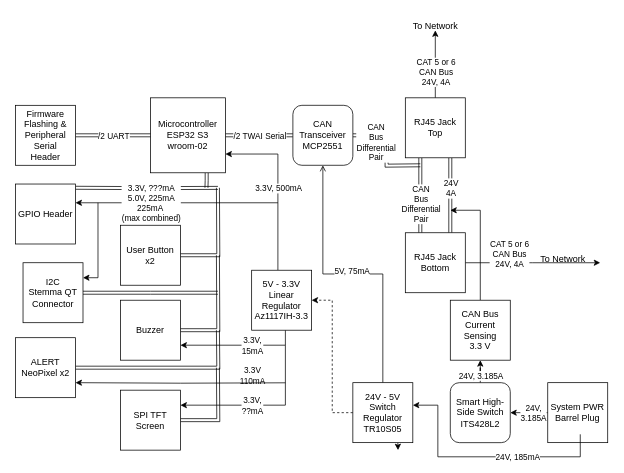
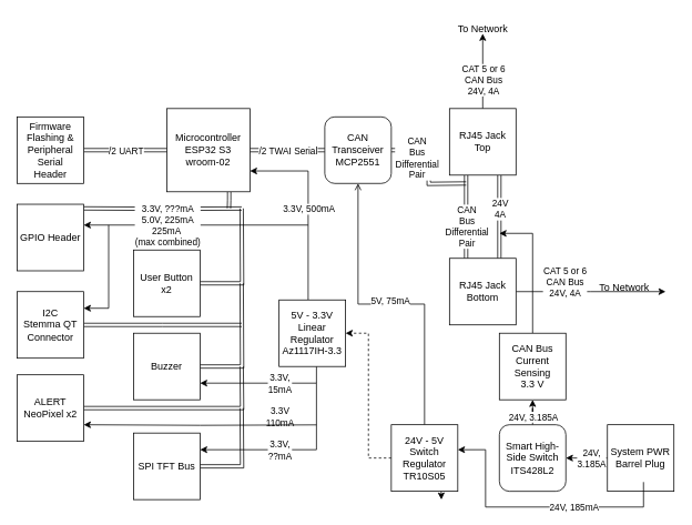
  <mxCell id="0" />
  <mxCell id="1" parent="0" />
  <mxCell id="2" style="edgeStyle=orthogonalEdgeStyle;rounded=0;orthogonalLoop=1;jettySize=auto;html=1;exitX=1;exitY=0.25;exitDx=0;exitDy=0;shape=link;" edge="1" parent="1"><mxGeometry relative="1" as="geometry"><mxPoint x="290" y="250.143" as="targetPoint" /><mxPoint x="100" y="250" as="sourcePoint" /></mxGeometry></mxCell>
  <mxCell id="3" style="edgeStyle=orthogonalEdgeStyle;rounded=0;orthogonalLoop=1;jettySize=auto;html=1;exitX=0.25;exitY=1;exitDx=0;exitDy=0;entryX=0.25;entryY=0;entryDx=0;entryDy=0;shape=link;" parent="1" source="9" target="11" edge="1"><mxGeometry relative="1" as="geometry" /></mxCell>
  <mxCell id="4" value="CAN&lt;div&gt;Bus&lt;/div&gt;&lt;div&gt;Differential&lt;br&gt;&lt;/div&gt;&lt;div&gt;Pair&lt;/div&gt;" style="edgeLabel;html=1;align=center;verticalAlign=middle;resizable=0;points=[];" parent="3" vertex="1" connectable="0"><mxGeometry x="-0.15" y="-2" relative="1" as="geometry"><mxPoint x="2" y="18" as="offset" /></mxGeometry></mxCell>
  <mxCell id="5" style="edgeStyle=orthogonalEdgeStyle;rounded=0;orthogonalLoop=1;jettySize=auto;html=1;exitX=0.75;exitY=1;exitDx=0;exitDy=0;entryX=0.75;entryY=0;entryDx=0;entryDy=0;shape=link;" parent="1" source="9" target="11" edge="1"><mxGeometry relative="1" as="geometry" /></mxCell>
  <mxCell id="6" value="24V&lt;div&gt;4A&lt;/div&gt;" style="edgeLabel;html=1;align=center;verticalAlign=middle;resizable=0;points=[];" parent="5" vertex="1" connectable="0"><mxGeometry x="-0.293" relative="1" as="geometry"><mxPoint y="5" as="offset" /></mxGeometry></mxCell>
  <mxCell id="7" style="edgeStyle=orthogonalEdgeStyle;rounded=0;orthogonalLoop=1;jettySize=auto;html=1;" parent="1" source="9" edge="1"><mxGeometry relative="1" as="geometry"><mxPoint x="580" y="40" as="targetPoint" /></mxGeometry></mxCell>
  <mxCell id="8" value="CAT 5 or 6&lt;div&gt;CAN Bus&lt;/div&gt;&lt;div&gt;24V, 4A&lt;/div&gt;" style="edgeLabel;html=1;align=center;verticalAlign=middle;resizable=0;points=[];" parent="7" vertex="1" connectable="0"><mxGeometry x="-0.097" y="-1" relative="1" as="geometry"><mxPoint x="-1" y="6" as="offset" /></mxGeometry></mxCell>
  <mxCell id="9" value="RJ45 Jack&lt;div&gt;Top&lt;/div&gt;" style="whiteSpace=wrap;html=1;aspect=fixed;" parent="1" vertex="1"><mxGeometry x="540" y="130" width="80" height="80" as="geometry" /></mxCell>
  <mxCell id="10" style="edgeStyle=orthogonalEdgeStyle;rounded=0;orthogonalLoop=1;jettySize=auto;html=1;" parent="1" source="11" edge="1"><mxGeometry relative="1" as="geometry"><mxPoint x="800" y="350" as="targetPoint" /></mxGeometry></mxCell>
  <mxCell id="11" value="RJ45 Jack&lt;div&gt;Bottom&lt;/div&gt;" style="whiteSpace=wrap;html=1;aspect=fixed;" parent="1" vertex="1"><mxGeometry x="540" y="310" width="80" height="80" as="geometry" /></mxCell>
  <mxCell id="12" value="To Network" style="text;html=1;align=center;verticalAlign=middle;resizable=0;points=[];autosize=1;strokeColor=none;fillColor=none;" parent="1" vertex="1"><mxGeometry x="540" y="20" width="80" height="30" as="geometry" /></mxCell>
  <mxCell id="13" value="To Network" style="text;html=1;align=center;verticalAlign=middle;resizable=0;points=[];autosize=1;strokeColor=none;fillColor=none;" parent="1" vertex="1"><mxGeometry x="710" y="330" width="80" height="30" as="geometry" /></mxCell>
  <mxCell id="14" value="CAT 5 or 6&lt;div&gt;CAN Bus&lt;/div&gt;&lt;div&gt;24V, 4A&lt;/div&gt;" style="edgeLabel;html=1;align=center;verticalAlign=middle;resizable=0;points=[];" parent="1" vertex="1" connectable="0"><mxGeometry x="680" y="330.002" as="geometry"><mxPoint x="-2" y="8" as="offset" /></mxGeometry></mxCell>
  <mxCell id="15" style="edgeStyle=orthogonalEdgeStyle;rounded=0;orthogonalLoop=1;jettySize=auto;html=1;entryX=0;entryY=0.5;entryDx=0;entryDy=0;shape=link;" parent="1" source="18" target="20" edge="1"><mxGeometry relative="1" as="geometry" /></mxCell>
  <mxCell id="16" value="/2 TWAI Serial" style="edgeLabel;html=1;align=center;verticalAlign=middle;resizable=0;points=[];" parent="15" vertex="1" connectable="0"><mxGeometry x="0.193" relative="1" as="geometry"><mxPoint x="-9" as="offset" /></mxGeometry></mxCell>
  <mxCell id="17" style="edgeStyle=orthogonalEdgeStyle;rounded=0;orthogonalLoop=1;jettySize=auto;html=1;exitX=0.75;exitY=1;exitDx=0;exitDy=0;shape=link;" edge="1" parent="1" source="18"><mxGeometry relative="1" as="geometry"><mxPoint x="274.714" y="250" as="targetPoint" /><Array as="points"><mxPoint x="275" y="240" /><mxPoint x="275" y="240" /></Array></mxGeometry></mxCell>
  <mxCell id="18" value="&lt;div&gt;Microcontroller&lt;/div&gt;ESP32 S3&lt;div&gt;wroom-02&lt;/div&gt;" style="whiteSpace=wrap;html=1;aspect=fixed;" parent="1" vertex="1"><mxGeometry x="200" y="130" width="100" height="100" as="geometry" /></mxCell>
  <mxCell id="19" style="edgeStyle=orthogonalEdgeStyle;rounded=0;orthogonalLoop=1;jettySize=auto;html=1;shape=link;" edge="1" parent="1" source="20"><mxGeometry relative="1" as="geometry"><mxPoint x="560" y="220" as="targetPoint" /></mxGeometry></mxCell>
  <mxCell id="20" value="CAN Transceiver&lt;div&gt;MCP2551&lt;/div&gt;" style="whiteSpace=wrap;html=1;aspect=fixed;rounded=1;" parent="1" vertex="1"><mxGeometry x="390" y="140" width="80" height="80" as="geometry" /></mxCell>
  <mxCell id="21" style="edgeStyle=orthogonalEdgeStyle;rounded=0;orthogonalLoop=1;jettySize=auto;html=1;entryX=1;entryY=0.5;entryDx=0;entryDy=0;dashed=1;" edge="1" parent="1" source="25" target="29"><mxGeometry relative="1" as="geometry" /></mxCell>
  <mxCell id="22" style="edgeStyle=orthogonalEdgeStyle;rounded=0;orthogonalLoop=1;jettySize=auto;html=1;entryX=0.5;entryY=1;entryDx=0;entryDy=0;endArrow=open;" edge="1" parent="1" source="25" target="20"><mxGeometry relative="1" as="geometry" /></mxCell>
  <mxCell id="23" value="5V, 75mA" style="edgeLabel;html=1;align=center;verticalAlign=middle;resizable=0;points=[];" vertex="1" connectable="0" parent="22"><mxGeometry x="0.065" relative="1" as="geometry"><mxPoint x="10" y="-5" as="offset" /></mxGeometry></mxCell>
  <mxCell id="24" style="edgeStyle=orthogonalEdgeStyle;rounded=0;orthogonalLoop=1;jettySize=auto;html=1;exitX=0.75;exitY=1;exitDx=0;exitDy=0;" edge="1" parent="1" source="25"><mxGeometry relative="1" as="geometry"><mxPoint x="530.273" y="600" as="targetPoint" /></mxGeometry></mxCell>
  <mxCell id="25" value="24V - 5V&lt;div&gt;Switch Regulator&lt;/div&gt;&lt;div&gt;TR10S05&lt;/div&gt;" style="whiteSpace=wrap;html=1;aspect=fixed;" parent="1" vertex="1"><mxGeometry x="470" y="510" width="80" height="80" as="geometry" /></mxCell>
  <mxCell id="26" style="edgeStyle=orthogonalEdgeStyle;rounded=0;orthogonalLoop=1;jettySize=auto;html=1;entryX=1;entryY=0.75;entryDx=0;entryDy=0;" edge="1" parent="1" source="29" target="18"><mxGeometry relative="1" as="geometry"><Array as="points"><mxPoint x="370" y="205" /></Array></mxGeometry></mxCell>
  <mxCell id="27" value="3.3V, 500mA" style="edgeLabel;html=1;align=center;verticalAlign=middle;resizable=0;points=[];" vertex="1" connectable="0" parent="26"><mxGeometry x="-0.5" relative="1" as="geometry"><mxPoint y="-54" as="offset" /></mxGeometry></mxCell>
  <mxCell id="28" style="edgeStyle=orthogonalEdgeStyle;rounded=0;orthogonalLoop=1;jettySize=auto;html=1;entryX=1;entryY=0.75;entryDx=0;entryDy=0;" edge="1" parent="1" source="29" target="45"><mxGeometry relative="1" as="geometry"><Array as="points"><mxPoint x="380" y="460" /></Array></mxGeometry></mxCell>
  <mxCell id="29" value="5V - 3.3V&lt;div&gt;Linear&lt;/div&gt;&lt;div&gt;Regulator&lt;/div&gt;&lt;div&gt;Az1117IH-3.3&lt;br&gt;&lt;/div&gt;" style="whiteSpace=wrap;html=1;aspect=fixed;" parent="1" vertex="1"><mxGeometry x="335" y="360" width="80" height="80" as="geometry" /></mxCell>
  <mxCell id="30" style="edgeStyle=orthogonalEdgeStyle;rounded=0;orthogonalLoop=1;jettySize=auto;html=1;entryX=0;entryY=0.5;entryDx=0;entryDy=0;shape=link;" parent="1" source="32" target="18" edge="1"><mxGeometry relative="1" as="geometry" /></mxCell>
  <mxCell id="31" value="/2 UART" style="edgeLabel;html=1;align=center;verticalAlign=middle;resizable=0;points=[];" parent="30" vertex="1" connectable="0"><mxGeometry x="0.006" relative="1" as="geometry"><mxPoint as="offset" /></mxGeometry></mxCell>
  <mxCell id="32" value="&lt;div&gt;Firmware Flashing &amp;amp; Peripheral Serial&lt;/div&gt;&lt;div&gt;Header&lt;/div&gt;" style="whiteSpace=wrap;html=1;aspect=fixed;" parent="1" vertex="1"><mxGeometry x="20" y="140" width="80" height="80" as="geometry" /></mxCell>
  <mxCell id="33" style="edgeStyle=orthogonalEdgeStyle;rounded=0;orthogonalLoop=1;jettySize=auto;html=1;" edge="1" parent="1"><mxGeometry relative="1" as="geometry"><mxPoint x="100" y="270" as="targetPoint" /><mxPoint x="370" y="270" as="sourcePoint" /></mxGeometry></mxCell>
  <mxCell id="34" value="3.3V, ???mA&lt;div&gt;5.0V, 225mA&lt;br&gt;&lt;div&gt;&lt;div&gt;225mA&amp;nbsp;&lt;/div&gt;&lt;div&gt;(max combined)&lt;/div&gt;&lt;/div&gt;&lt;/div&gt;" style="edgeLabel;html=1;align=center;verticalAlign=middle;resizable=0;points=[];" vertex="1" connectable="0" parent="33"><mxGeometry x="0.258" relative="1" as="geometry"><mxPoint as="offset" /></mxGeometry></mxCell>
  <mxCell id="35" value="&lt;div&gt;GPIO Header&lt;/div&gt;" style="whiteSpace=wrap;html=1;aspect=fixed;" parent="1" vertex="1"><mxGeometry x="20" y="245" width="80" height="80" as="geometry" /></mxCell>
  <mxCell id="36" style="edgeStyle=orthogonalEdgeStyle;rounded=0;orthogonalLoop=1;jettySize=auto;html=1;shape=link;" edge="1" parent="1" source="38"><mxGeometry relative="1" as="geometry"><mxPoint x="290" y="390" as="targetPoint" /></mxGeometry></mxCell>
  <mxCell id="37" style="edgeStyle=orthogonalEdgeStyle;rounded=0;orthogonalLoop=1;jettySize=auto;html=1;exitX=1;exitY=0.25;exitDx=0;exitDy=0;entryX=1;entryY=0.25;entryDx=0;entryDy=0;" edge="1" parent="1" target="38"><mxGeometry relative="1" as="geometry"><mxPoint x="130" y="270" as="sourcePoint" /><Array as="points"><mxPoint x="130" y="370" /></Array></mxGeometry></mxCell>
- <mxCell id="38" value="&lt;div&gt;I2C&lt;/div&gt;&lt;div&gt;Stemma QT&lt;/div&gt;&lt;div&gt;Connector&lt;/div&gt;" style="whiteSpace=wrap;html=1;aspect=fixed;" parent="1" vertex="1"><mxGeometry x="30" y="350" width="80" height="80" as="geometry" /></mxCell>
+ <mxCell id="38" value="&lt;div&gt;I2C&lt;/div&gt;&lt;div&gt;Stemma QT&lt;/div&gt;&lt;div&gt;Connector&lt;/div&gt;" style="whiteSpace=wrap;html=1;aspect=fixed;" parent="1" vertex="1"><mxGeometry x="20" y="350" width="80" height="80" as="geometry" /></mxCell>
  <mxCell id="39" style="edgeStyle=orthogonalEdgeStyle;rounded=0;orthogonalLoop=1;jettySize=auto;html=1;shape=link;" edge="1" parent="1" source="42"><mxGeometry relative="1" as="geometry"><mxPoint x="290" y="440" as="targetPoint" /></mxGeometry></mxCell>
  <mxCell id="40" value="3.3V&lt;div&gt;110mA&lt;/div&gt;" style="edgeLabel;html=1;align=center;verticalAlign=middle;resizable=0;points=[];" vertex="1" connectable="0" parent="39"><mxGeometry x="-0.759" y="3" relative="1" as="geometry"><mxPoint x="206" y="13" as="offset" /></mxGeometry></mxCell>
  <mxCell id="41" style="edgeStyle=orthogonalEdgeStyle;rounded=0;orthogonalLoop=1;jettySize=auto;html=1;exitX=1;exitY=0.75;exitDx=0;exitDy=0;entryX=1;entryY=0.75;entryDx=0;entryDy=0;" edge="1" parent="1" target="42"><mxGeometry relative="1" as="geometry"><mxPoint x="380" y="510.182" as="sourcePoint" /></mxGeometry></mxCell>
  <mxCell id="42" value="ALERT&lt;div&gt;NeoPixel x2&lt;/div&gt;" style="whiteSpace=wrap;html=1;aspect=fixed;" parent="1" vertex="1"><mxGeometry x="20" y="450" width="80" height="80" as="geometry" /></mxCell>
  <mxCell id="43" style="edgeStyle=orthogonalEdgeStyle;rounded=0;orthogonalLoop=1;jettySize=auto;html=1;shape=link;" edge="1" parent="1" source="45"><mxGeometry relative="1" as="geometry"><mxPoint x="290" y="340" as="targetPoint" /></mxGeometry></mxCell>
  <mxCell id="44" value="3.3V,&lt;div&gt;15mA&lt;/div&gt;" style="edgeLabel;html=1;align=center;verticalAlign=middle;resizable=0;points=[];" vertex="1" connectable="0" parent="43"><mxGeometry x="-0.71" y="-2" relative="1" as="geometry"><mxPoint x="73" y="18" as="offset" /></mxGeometry></mxCell>
  <mxCell id="45" value="Buzzer" style="whiteSpace=wrap;html=1;aspect=fixed;" parent="1" vertex="1"><mxGeometry x="160" y="400" width="80" height="80" as="geometry" /></mxCell>
  <mxCell id="46" style="edgeStyle=orthogonalEdgeStyle;rounded=0;orthogonalLoop=1;jettySize=auto;html=1;entryX=1;entryY=0.5;entryDx=0;entryDy=0;" edge="1" parent="1" source="48" target="55"><mxGeometry relative="1" as="geometry" /></mxCell>
  <mxCell id="47" value="24V,&lt;div&gt;3.185A&lt;/div&gt;" style="edgeLabel;html=1;align=center;verticalAlign=middle;resizable=0;points=[];" vertex="1" connectable="0" parent="46"><mxGeometry x="0.203" relative="1" as="geometry"><mxPoint x="10" as="offset" /></mxGeometry></mxCell>
  <mxCell id="48" value="System PWR Barrel Plug" style="whiteSpace=wrap;html=1;aspect=fixed;" parent="1" vertex="1"><mxGeometry x="730" y="510" width="80" height="80" as="geometry" /></mxCell>
  <mxCell id="49" style="edgeStyle=orthogonalEdgeStyle;rounded=0;orthogonalLoop=1;jettySize=auto;html=1;" edge="1" parent="1" source="50"><mxGeometry relative="1" as="geometry"><mxPoint x="600" y="280" as="targetPoint" /><Array as="points"><mxPoint x="640" y="280" /></Array></mxGeometry></mxCell>
  <mxCell id="50" value="CAN Bus Current Sensing&lt;div&gt;3.3 V&lt;/div&gt;" style="whiteSpace=wrap;html=1;aspect=fixed;" parent="1" vertex="1"><mxGeometry x="600" y="400" width="80" height="80" as="geometry" /></mxCell>
  <mxCell id="51" style="edgeStyle=orthogonalEdgeStyle;rounded=0;orthogonalLoop=1;jettySize=auto;html=1;shape=link;" edge="1" parent="1" source="52"><mxGeometry relative="1" as="geometry"><mxPoint x="290" y="250" as="targetPoint" /></mxGeometry></mxCell>
  <mxCell id="52" value="User Button&lt;div&gt;x2&lt;/div&gt;" style="whiteSpace=wrap;html=1;aspect=fixed;" parent="1" vertex="1"><mxGeometry x="160" y="300" width="80" height="80" as="geometry" /></mxCell>
  <mxCell id="53" style="edgeStyle=orthogonalEdgeStyle;rounded=0;orthogonalLoop=1;jettySize=auto;html=1;entryX=0.5;entryY=1;entryDx=0;entryDy=0;" edge="1" parent="1" source="55" target="50"><mxGeometry relative="1" as="geometry" /></mxCell>
  <mxCell id="54" value="24V, 3.185A" style="edgeLabel;html=1;align=center;verticalAlign=middle;resizable=0;points=[];" vertex="1" connectable="0" parent="53"><mxGeometry x="0.636" y="1" relative="1" as="geometry"><mxPoint x="1" y="11" as="offset" /></mxGeometry></mxCell>
  <mxCell id="55" value="Smart High-Side Switch&lt;div&gt;ITS428L2&lt;/div&gt;" style="whiteSpace=wrap;html=1;aspect=fixed;rounded=1;" parent="1" vertex="1"><mxGeometry x="600" y="510" width="80" height="80" as="geometry" /></mxCell>
  <mxCell id="56" style="edgeStyle=orthogonalEdgeStyle;rounded=0;orthogonalLoop=1;jettySize=auto;html=1;entryX=0.958;entryY=0.514;entryDx=0;entryDy=0;entryPerimeter=0;" edge="1" parent="1"><mxGeometry relative="1" as="geometry"><mxPoint x="773.36" y="578.91" as="sourcePoint" /><mxPoint x="550" y="540.03" as="targetPoint" /><Array as="points"><mxPoint x="583.36" y="608.91" /><mxPoint x="583.36" y="539.91" /></Array></mxGeometry></mxCell>
  <mxCell id="57" value="24V, 185mA" style="edgeLabel;html=1;align=center;verticalAlign=middle;resizable=0;points=[];" vertex="1" connectable="0" parent="56"><mxGeometry x="-0.292" y="1" relative="1" as="geometry"><mxPoint as="offset" /></mxGeometry></mxCell>
  <mxCell id="58" style="edgeStyle=orthogonalEdgeStyle;rounded=0;orthogonalLoop=1;jettySize=auto;html=1;shape=link;" edge="1" parent="1" source="61"><mxGeometry relative="1" as="geometry"><mxPoint x="290" y="490" as="targetPoint" /></mxGeometry></mxCell>
  <mxCell id="59" style="edgeStyle=orthogonalEdgeStyle;rounded=0;orthogonalLoop=1;jettySize=auto;html=1;entryX=1;entryY=0.25;entryDx=0;entryDy=0;" edge="1" parent="1" target="61"><mxGeometry relative="1" as="geometry"><mxPoint x="380" y="460" as="sourcePoint" /><Array as="points"><mxPoint x="380" y="540" /></Array></mxGeometry></mxCell>
  <mxCell id="60" value="3.3V,&lt;div&gt;??mA&lt;/div&gt;" style="edgeLabel;html=1;align=center;verticalAlign=middle;resizable=0;points=[];" vertex="1" connectable="0" parent="59"><mxGeometry x="0.181" relative="1" as="geometry"><mxPoint x="5" as="offset" /></mxGeometry></mxCell>
- <mxCell id="61" value="SPI TFT Screen" style="whiteSpace=wrap;html=1;aspect=fixed;" vertex="1" parent="1"><mxGeometry x="160" y="520" width="80" height="80" as="geometry" /></mxCell>
+ <mxCell id="61" value="SPI TFT Bus" style="whiteSpace=wrap;html=1;aspect=fixed;" vertex="1" parent="1"><mxGeometry x="160" y="520" width="80" height="80" as="geometry" /></mxCell>
  <mxCell id="62" value="CAN&lt;div&gt;Bus&lt;/div&gt;&lt;div&gt;Differential&lt;br&gt;&lt;/div&gt;&lt;div&gt;Pair&lt;/div&gt;" style="edgeLabel;html=1;align=center;verticalAlign=middle;resizable=0;points=[];" vertex="1" connectable="0" parent="1"><mxGeometry x="500" y="189.999" as="geometry" /></mxCell>
